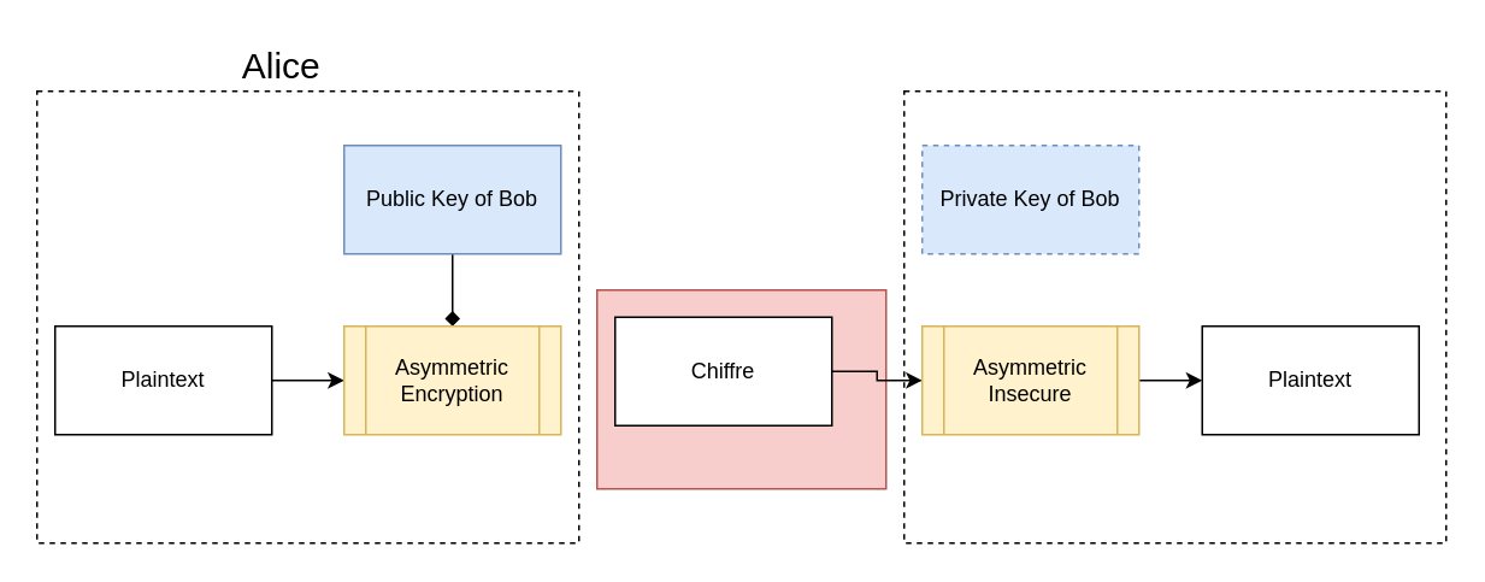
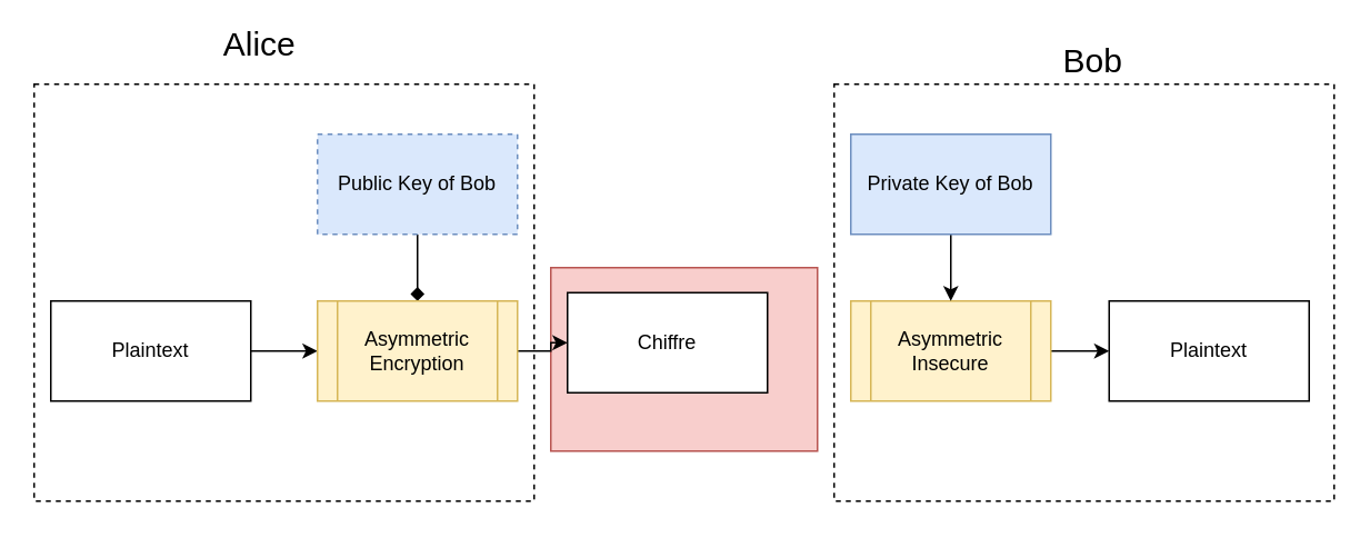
  <mxCell id="0" />
  <mxCell id="1" parent="0" />
  <mxCell id="2" value="" style="rounded=0;whiteSpace=wrap;html=1;dashed=1;" vertex="1" parent="1"><mxGeometry x="500" y="50" width="300" height="250" as="geometry" /></mxCell>
  <mxCell id="3" value="" style="rounded=0;whiteSpace=wrap;html=1;dashed=1;" vertex="1" parent="1"><mxGeometry x="20" y="50" width="300" height="250" as="geometry" /></mxCell>
  <mxCell id="4" value="" style="rounded=0;whiteSpace=wrap;html=1;fillColor=#f8cecc;strokeColor=#b85450;" vertex="1" parent="1"><mxGeometry x="330" y="160" width="160" height="110" as="geometry" /></mxCell>
  <mxCell id="5" style="edgeStyle=orthogonalEdgeStyle;rounded=0;orthogonalLoop=1;jettySize=auto;html=1;entryX=0;entryY=0.5;entryDx=0;entryDy=0;" edge="1" parent="1" source="6" target="10"><mxGeometry relative="1" as="geometry" /></mxCell>
  <mxCell id="6" value="&lt;div&gt;Plaintext&lt;/div&gt;" style="rounded=0;whiteSpace=wrap;html=1;" vertex="1" parent="1"><mxGeometry x="30" y="180" width="120" height="60" as="geometry" /></mxCell>
  <mxCell id="7" style="edgeStyle=orthogonalEdgeStyle;rounded=0;orthogonalLoop=1;jettySize=auto;html=1;entryX=0.5;entryY=0;entryDx=0;entryDy=0;endArrow=diamond;" edge="1" parent="1" source="8" target="10"><mxGeometry relative="1" as="geometry" /></mxCell>
- <mxCell id="8" value="Public Key of Bob" style="rounded=0;whiteSpace=wrap;html=1;fillColor=#dae8fc;strokeColor=#6c8ebf;" vertex="1" parent="1"><mxGeometry x="190" y="80" width="120" height="60" as="geometry" /></mxCell>
+ <mxCell id="8" value="Public Key of Bob" style="rounded=0;whiteSpace=wrap;html=1;fillColor=#dae8fc;strokeColor=#6c8ebf;dashed=1;" vertex="1" parent="1"><mxGeometry x="190" y="80" width="120" height="60" as="geometry" /></mxCell>
+ <mxCell id="9" style="edgeStyle=orthogonalEdgeStyle;rounded=0;orthogonalLoop=1;jettySize=auto;html=1;entryX=0;entryY=0.5;entryDx=0;entryDy=0;" edge="1" parent="1" source="10" target="12"><mxGeometry relative="1" as="geometry" /></mxCell>
  <mxCell id="10" value="Asymmetric Encryption" style="shape=process;whiteSpace=wrap;html=1;backgroundOutline=1;fillColor=#fff2cc;strokeColor=#d6b656;" vertex="1" parent="1"><mxGeometry x="190" y="180" width="120" height="60" as="geometry" /></mxCell>
- <mxCell id="11" style="edgeStyle=orthogonalEdgeStyle;rounded=0;orthogonalLoop=1;jettySize=auto;html=1;entryX=0;entryY=0.5;entryDx=0;entryDy=0;" edge="1" parent="1" source="12" target="14"><mxGeometry relative="1" as="geometry" /></mxCell>
  <mxCell id="12" value="Chiffre" style="rounded=0;whiteSpace=wrap;html=1;" vertex="1" parent="1"><mxGeometry x="340" y="175" width="120" height="60" as="geometry" /></mxCell>
  <mxCell id="13" style="edgeStyle=orthogonalEdgeStyle;rounded=0;orthogonalLoop=1;jettySize=auto;html=1;entryX=0;entryY=0.5;entryDx=0;entryDy=0;" edge="1" parent="1" source="14" target="17"><mxGeometry relative="1" as="geometry" /></mxCell>
  <mxCell id="14" value="Asymmetric&lt;br&gt;Insecure" style="shape=process;whiteSpace=wrap;html=1;backgroundOutline=1;fillColor=#fff2cc;strokeColor=#d6b656;" vertex="1" parent="1"><mxGeometry x="510" y="180" width="120" height="60" as="geometry" /></mxCell>
- <mxCell id="16" value="Private Key of Bob" style="rounded=0;whiteSpace=wrap;html=1;fillColor=#dae8fc;strokeColor=#6c8ebf;dashed=1;" vertex="1" parent="1"><mxGeometry x="510" y="80" width="120" height="60" as="geometry" /></mxCell>
+ <mxCell id="15" style="edgeStyle=orthogonalEdgeStyle;rounded=0;orthogonalLoop=1;jettySize=auto;html=1;entryX=0.5;entryY=0;entryDx=0;entryDy=0;" edge="1" parent="1" source="16" target="14"><mxGeometry relative="1" as="geometry" /></mxCell>
+ <mxCell id="16" value="Private Key of Bob" style="rounded=0;whiteSpace=wrap;html=1;fillColor=#dae8fc;strokeColor=#6c8ebf;" vertex="1" parent="1"><mxGeometry x="510" y="80" width="120" height="60" as="geometry" /></mxCell>
  <mxCell id="17" value="&lt;div&gt;Plaintext&lt;/div&gt;" style="rounded=0;whiteSpace=wrap;html=1;" vertex="1" parent="1"><mxGeometry x="665" y="180" width="120" height="60" as="geometry" /></mxCell>
- <mxCell id="19" value="Alice" style="text;html=1;align=center;verticalAlign=middle;resizable=0;points=[];autosize=1;fontSize=20;" vertex="1" parent="1"><mxGeometry x="125" y="20" width="60" height="30" as="geometry" /></mxCell>
+ <mxCell id="18" value="Bob" style="text;html=1;align=center;verticalAlign=middle;resizable=0;points=[];autosize=1;fontSize=20;" vertex="1" parent="1"><mxGeometry x="630" y="20" width="50" height="30" as="geometry" /></mxCell>
+ <mxCell id="19" value="Alice" style="text;html=1;align=center;verticalAlign=middle;resizable=0;points=[];autosize=1;fontSize=20;" vertex="1" parent="1"><mxGeometry x="125" y="10" width="60" height="30" as="geometry" /></mxCell>
